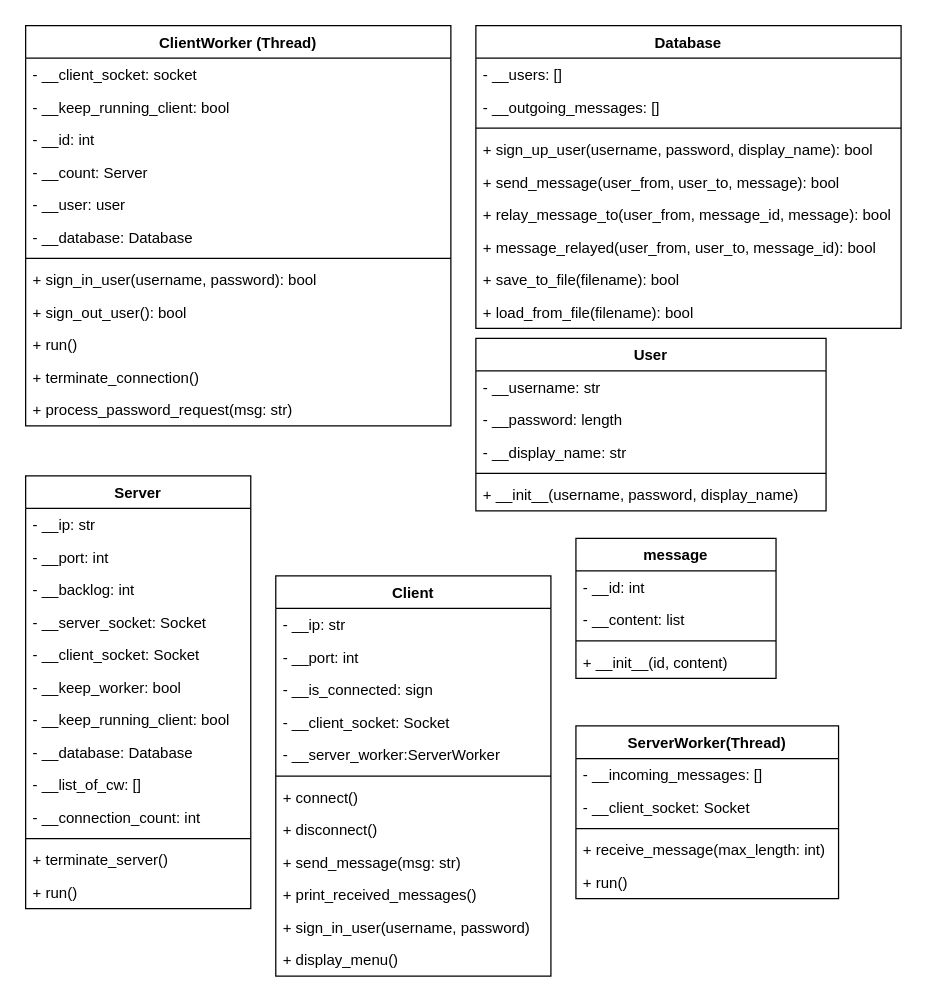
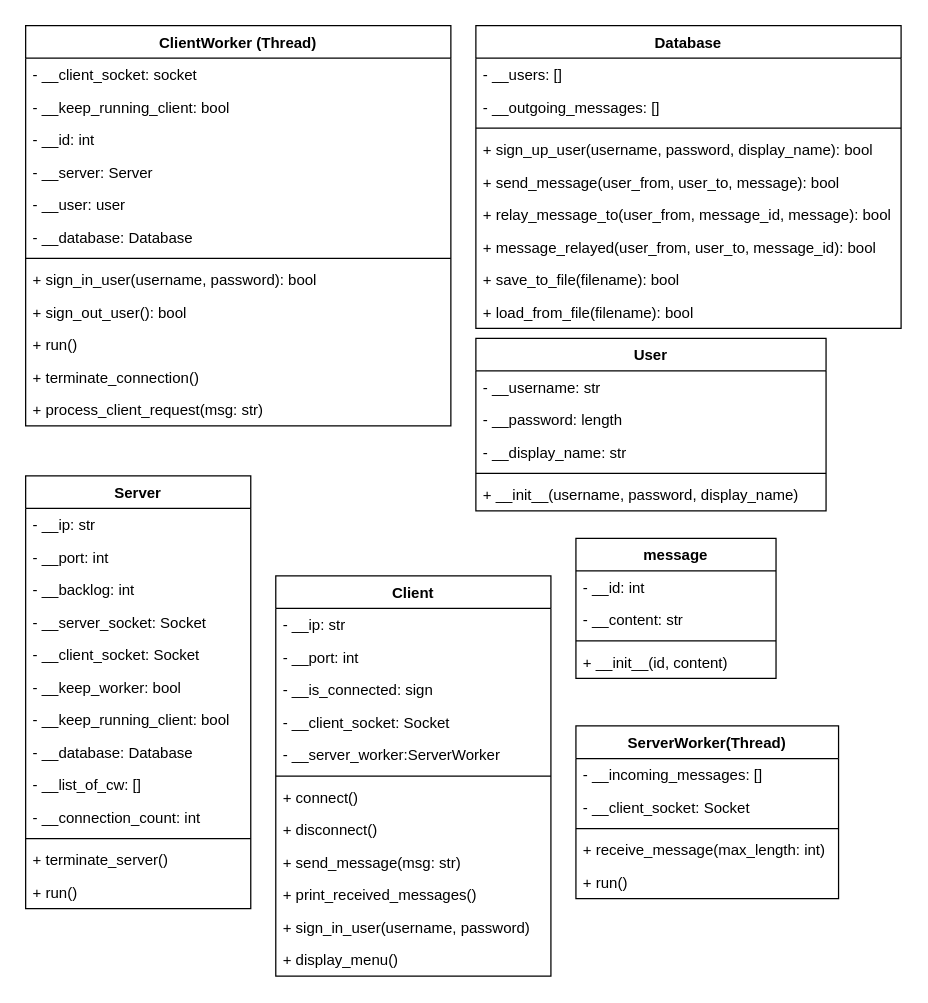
  <mxCell id="0" />
  <mxCell id="1" parent="0" />
  <mxCell id="2" value="ClientWorker (Thread)" style="swimlane;fontStyle=1;align=center;verticalAlign=top;childLayout=stackLayout;horizontal=1;startSize=26;horizontalStack=0;resizeParent=1;resizeParentMax=0;resizeLast=0;collapsible=1;marginBottom=0;" vertex="1" parent="1"><mxGeometry x="20" y="20" width="340" height="320" as="geometry" /></mxCell>
  <mxCell id="3" value="- __client_socket: socket" style="text;strokeColor=none;fillColor=none;align=left;verticalAlign=top;spacingLeft=4;spacingRight=4;overflow=hidden;rotatable=0;points=[[0,0.5],[1,0.5]];portConstraint=eastwest;" vertex="1" parent="2"><mxGeometry y="26" width="340" height="26" as="geometry" /></mxCell>
  <mxCell id="4" value="- __keep_running_client: bool" style="text;strokeColor=none;fillColor=none;align=left;verticalAlign=top;spacingLeft=4;spacingRight=4;overflow=hidden;rotatable=0;points=[[0,0.5],[1,0.5]];portConstraint=eastwest;" vertex="1" parent="2"><mxGeometry y="52" width="340" height="26" as="geometry" /></mxCell>
  <mxCell id="5" value="- __id: int" style="text;strokeColor=none;fillColor=none;align=left;verticalAlign=top;spacingLeft=4;spacingRight=4;overflow=hidden;rotatable=0;points=[[0,0.5],[1,0.5]];portConstraint=eastwest;" vertex="1" parent="2"><mxGeometry y="78" width="340" height="26" as="geometry" /></mxCell>
- <mxCell id="6" value="- __count: Server" style="text;strokeColor=none;fillColor=none;align=left;verticalAlign=top;spacingLeft=4;spacingRight=4;overflow=hidden;rotatable=0;points=[[0,0.5],[1,0.5]];portConstraint=eastwest;" vertex="1" parent="2"><mxGeometry y="104" width="340" height="26" as="geometry" /></mxCell>
+ <mxCell id="6" value="- __server: Server" style="text;strokeColor=none;fillColor=none;align=left;verticalAlign=top;spacingLeft=4;spacingRight=4;overflow=hidden;rotatable=0;points=[[0,0.5],[1,0.5]];portConstraint=eastwest;" vertex="1" parent="2"><mxGeometry y="104" width="340" height="26" as="geometry" /></mxCell>
  <mxCell id="7" value="- __user: user" style="text;strokeColor=none;fillColor=none;align=left;verticalAlign=top;spacingLeft=4;spacingRight=4;overflow=hidden;rotatable=0;points=[[0,0.5],[1,0.5]];portConstraint=eastwest;" vertex="1" parent="2"><mxGeometry y="130" width="340" height="26" as="geometry" /></mxCell>
  <mxCell id="8" value="- __database: Database" style="text;strokeColor=none;fillColor=none;align=left;verticalAlign=top;spacingLeft=4;spacingRight=4;overflow=hidden;rotatable=0;points=[[0,0.5],[1,0.5]];portConstraint=eastwest;" vertex="1" parent="2"><mxGeometry y="156" width="340" height="26" as="geometry" /></mxCell>
  <mxCell id="9" value="" style="line;strokeWidth=1;fillColor=none;align=left;verticalAlign=middle;spacingTop=-1;spacingLeft=3;spacingRight=3;rotatable=0;labelPosition=right;points=[];portConstraint=eastwest;" vertex="1" parent="2"><mxGeometry y="182" width="340" height="8" as="geometry" /></mxCell>
  <mxCell id="10" value="+ sign_in_user(username, password): bool" style="text;strokeColor=none;fillColor=none;align=left;verticalAlign=top;spacingLeft=4;spacingRight=4;overflow=hidden;rotatable=0;points=[[0,0.5],[1,0.5]];portConstraint=eastwest;" vertex="1" parent="2"><mxGeometry y="190" width="340" height="26" as="geometry" /></mxCell>
  <mxCell id="11" value="+ sign_out_user(): bool" style="text;strokeColor=none;fillColor=none;align=left;verticalAlign=top;spacingLeft=4;spacingRight=4;overflow=hidden;rotatable=0;points=[[0,0.5],[1,0.5]];portConstraint=eastwest;" vertex="1" parent="2"><mxGeometry y="216" width="340" height="26" as="geometry" /></mxCell>
  <mxCell id="12" value="+ run()" style="text;strokeColor=none;fillColor=none;align=left;verticalAlign=top;spacingLeft=4;spacingRight=4;overflow=hidden;rotatable=0;points=[[0,0.5],[1,0.5]];portConstraint=eastwest;" vertex="1" parent="2"><mxGeometry y="242" width="340" height="26" as="geometry" /></mxCell>
  <mxCell id="13" value="+ terminate_connection()" style="text;strokeColor=none;fillColor=none;align=left;verticalAlign=top;spacingLeft=4;spacingRight=4;overflow=hidden;rotatable=0;points=[[0,0.5],[1,0.5]];portConstraint=eastwest;" vertex="1" parent="2"><mxGeometry y="268" width="340" height="26" as="geometry" /></mxCell>
- <mxCell id="14" value="+ process_password_request(msg: str)" style="text;strokeColor=none;fillColor=none;align=left;verticalAlign=top;spacingLeft=4;spacingRight=4;overflow=hidden;rotatable=0;points=[[0,0.5],[1,0.5]];portConstraint=eastwest;" vertex="1" parent="2"><mxGeometry y="294" width="340" height="26" as="geometry" /></mxCell>
+ <mxCell id="14" value="+ process_client_request(msg: str)" style="text;strokeColor=none;fillColor=none;align=left;verticalAlign=top;spacingLeft=4;spacingRight=4;overflow=hidden;rotatable=0;points=[[0,0.5],[1,0.5]];portConstraint=eastwest;" vertex="1" parent="2"><mxGeometry y="294" width="340" height="26" as="geometry" /></mxCell>
  <mxCell id="15" value="Database" style="swimlane;fontStyle=1;align=center;verticalAlign=top;childLayout=stackLayout;horizontal=1;startSize=26;horizontalStack=0;resizeParent=1;resizeParentMax=0;resizeLast=0;collapsible=1;marginBottom=0;" vertex="1" parent="1"><mxGeometry x="380" y="20" width="340" height="242" as="geometry" /></mxCell>
  <mxCell id="16" value="- __users: []" style="text;strokeColor=none;fillColor=none;align=left;verticalAlign=top;spacingLeft=4;spacingRight=4;overflow=hidden;rotatable=0;points=[[0,0.5],[1,0.5]];portConstraint=eastwest;" vertex="1" parent="15"><mxGeometry y="26" width="340" height="26" as="geometry" /></mxCell>
  <mxCell id="17" value="- __outgoing_messages: []" style="text;strokeColor=none;fillColor=none;align=left;verticalAlign=top;spacingLeft=4;spacingRight=4;overflow=hidden;rotatable=0;points=[[0,0.5],[1,0.5]];portConstraint=eastwest;" vertex="1" parent="15"><mxGeometry y="52" width="340" height="26" as="geometry" /></mxCell>
  <mxCell id="18" value="" style="line;strokeWidth=1;fillColor=none;align=left;verticalAlign=middle;spacingTop=-1;spacingLeft=3;spacingRight=3;rotatable=0;labelPosition=right;points=[];portConstraint=eastwest;" vertex="1" parent="15"><mxGeometry y="78" width="340" height="8" as="geometry" /></mxCell>
  <mxCell id="19" value="+ sign_up_user(username, password, display_name): bool" style="text;strokeColor=none;fillColor=none;align=left;verticalAlign=top;spacingLeft=4;spacingRight=4;overflow=hidden;rotatable=0;points=[[0,0.5],[1,0.5]];portConstraint=eastwest;" vertex="1" parent="15"><mxGeometry y="86" width="340" height="26" as="geometry" /></mxCell>
  <mxCell id="20" value="+ send_message(user_from, user_to, message): bool" style="text;strokeColor=none;fillColor=none;align=left;verticalAlign=top;spacingLeft=4;spacingRight=4;overflow=hidden;rotatable=0;points=[[0,0.5],[1,0.5]];portConstraint=eastwest;" vertex="1" parent="15"><mxGeometry y="112" width="340" height="26" as="geometry" /></mxCell>
  <mxCell id="21" value="+ relay_message_to(user_from, message_id, message): bool" style="text;strokeColor=none;fillColor=none;align=left;verticalAlign=top;spacingLeft=4;spacingRight=4;overflow=hidden;rotatable=0;points=[[0,0.5],[1,0.5]];portConstraint=eastwest;" vertex="1" parent="15"><mxGeometry y="138" width="340" height="26" as="geometry" /></mxCell>
  <mxCell id="22" value="+ message_relayed(user_from, user_to, message_id): bool" style="text;strokeColor=none;fillColor=none;align=left;verticalAlign=top;spacingLeft=4;spacingRight=4;overflow=hidden;rotatable=0;points=[[0,0.5],[1,0.5]];portConstraint=eastwest;" vertex="1" parent="15"><mxGeometry y="164" width="340" height="26" as="geometry" /></mxCell>
  <mxCell id="23" value="+ save_to_file(filename): bool" style="text;strokeColor=none;fillColor=none;align=left;verticalAlign=top;spacingLeft=4;spacingRight=4;overflow=hidden;rotatable=0;points=[[0,0.5],[1,0.5]];portConstraint=eastwest;" vertex="1" parent="15"><mxGeometry y="190" width="340" height="26" as="geometry" /></mxCell>
  <mxCell id="24" value="+ load_from_file(filename): bool" style="text;strokeColor=none;fillColor=none;align=left;verticalAlign=top;spacingLeft=4;spacingRight=4;overflow=hidden;rotatable=0;points=[[0,0.5],[1,0.5]];portConstraint=eastwest;" vertex="1" parent="15"><mxGeometry y="216" width="340" height="26" as="geometry" /></mxCell>
  <mxCell id="25" value="Server" style="swimlane;fontStyle=1;align=center;verticalAlign=top;childLayout=stackLayout;horizontal=1;startSize=26;horizontalStack=0;resizeParent=1;resizeParentMax=0;resizeLast=0;collapsible=1;marginBottom=0;" vertex="1" parent="1"><mxGeometry x="20" y="380" width="180" height="346" as="geometry" /></mxCell>
  <mxCell id="26" value="- __ip: str" style="text;strokeColor=none;fillColor=none;align=left;verticalAlign=top;spacingLeft=4;spacingRight=4;overflow=hidden;rotatable=0;points=[[0,0.5],[1,0.5]];portConstraint=eastwest;" vertex="1" parent="25"><mxGeometry y="26" width="180" height="26" as="geometry" /></mxCell>
  <mxCell id="27" value="- __port: int" style="text;strokeColor=none;fillColor=none;align=left;verticalAlign=top;spacingLeft=4;spacingRight=4;overflow=hidden;rotatable=0;points=[[0,0.5],[1,0.5]];portConstraint=eastwest;" vertex="1" parent="25"><mxGeometry y="52" width="180" height="26" as="geometry" /></mxCell>
  <mxCell id="28" value="- __backlog: int" style="text;strokeColor=none;fillColor=none;align=left;verticalAlign=top;spacingLeft=4;spacingRight=4;overflow=hidden;rotatable=0;points=[[0,0.5],[1,0.5]];portConstraint=eastwest;" vertex="1" parent="25"><mxGeometry y="78" width="180" height="26" as="geometry" /></mxCell>
  <mxCell id="29" value="- __server_socket: Socket" style="text;strokeColor=none;fillColor=none;align=left;verticalAlign=top;spacingLeft=4;spacingRight=4;overflow=hidden;rotatable=0;points=[[0,0.5],[1,0.5]];portConstraint=eastwest;" vertex="1" parent="25"><mxGeometry y="104" width="180" height="26" as="geometry" /></mxCell>
  <mxCell id="30" value="- __client_socket: Socket" style="text;strokeColor=none;fillColor=none;align=left;verticalAlign=top;spacingLeft=4;spacingRight=4;overflow=hidden;rotatable=0;points=[[0,0.5],[1,0.5]];portConstraint=eastwest;" vertex="1" parent="25"><mxGeometry y="130" width="180" height="26" as="geometry" /></mxCell>
  <mxCell id="31" value="- __keep_worker: bool" style="text;strokeColor=none;fillColor=none;align=left;verticalAlign=top;spacingLeft=4;spacingRight=4;overflow=hidden;rotatable=0;points=[[0,0.5],[1,0.5]];portConstraint=eastwest;" vertex="1" parent="25"><mxGeometry y="156" width="180" height="26" as="geometry" /></mxCell>
  <mxCell id="32" value="- __keep_running_client: bool" style="text;strokeColor=none;fillColor=none;align=left;verticalAlign=top;spacingLeft=4;spacingRight=4;overflow=hidden;rotatable=0;points=[[0,0.5],[1,0.5]];portConstraint=eastwest;" vertex="1" parent="25"><mxGeometry y="182" width="180" height="26" as="geometry" /></mxCell>
  <mxCell id="33" value="- __database: Database" style="text;strokeColor=none;fillColor=none;align=left;verticalAlign=top;spacingLeft=4;spacingRight=4;overflow=hidden;rotatable=0;points=[[0,0.5],[1,0.5]];portConstraint=eastwest;" vertex="1" parent="25"><mxGeometry y="208" width="180" height="26" as="geometry" /></mxCell>
  <mxCell id="34" value="- __list_of_cw: []" style="text;strokeColor=none;fillColor=none;align=left;verticalAlign=top;spacingLeft=4;spacingRight=4;overflow=hidden;rotatable=0;points=[[0,0.5],[1,0.5]];portConstraint=eastwest;" vertex="1" parent="25"><mxGeometry y="234" width="180" height="26" as="geometry" /></mxCell>
  <mxCell id="35" value="- __connection_count: int" style="text;strokeColor=none;fillColor=none;align=left;verticalAlign=top;spacingLeft=4;spacingRight=4;overflow=hidden;rotatable=0;points=[[0,0.5],[1,0.5]];portConstraint=eastwest;" vertex="1" parent="25"><mxGeometry y="260" width="180" height="26" as="geometry" /></mxCell>
  <mxCell id="36" value="" style="line;strokeWidth=1;fillColor=none;align=left;verticalAlign=middle;spacingTop=-1;spacingLeft=3;spacingRight=3;rotatable=0;labelPosition=right;points=[];portConstraint=eastwest;" vertex="1" parent="25"><mxGeometry y="286" width="180" height="8" as="geometry" /></mxCell>
  <mxCell id="37" value="+ terminate_server()" style="text;strokeColor=none;fillColor=none;align=left;verticalAlign=top;spacingLeft=4;spacingRight=4;overflow=hidden;rotatable=0;points=[[0,0.5],[1,0.5]];portConstraint=eastwest;" vertex="1" parent="25"><mxGeometry y="294" width="180" height="26" as="geometry" /></mxCell>
  <mxCell id="38" value="+ run()" style="text;strokeColor=none;fillColor=none;align=left;verticalAlign=top;spacingLeft=4;spacingRight=4;overflow=hidden;rotatable=0;points=[[0,0.5],[1,0.5]];portConstraint=eastwest;" vertex="1" parent="25"><mxGeometry y="320" width="180" height="26" as="geometry" /></mxCell>
  <mxCell id="39" value="User" style="swimlane;fontStyle=1;align=center;verticalAlign=top;childLayout=stackLayout;horizontal=1;startSize=26;horizontalStack=0;resizeParent=1;resizeParentMax=0;resizeLast=0;collapsible=1;marginBottom=0;" vertex="1" parent="1"><mxGeometry x="380" y="270" width="280" height="138" as="geometry" /></mxCell>
  <mxCell id="40" value="- __username: str" style="text;strokeColor=none;fillColor=none;align=left;verticalAlign=top;spacingLeft=4;spacingRight=4;overflow=hidden;rotatable=0;points=[[0,0.5],[1,0.5]];portConstraint=eastwest;" vertex="1" parent="39"><mxGeometry y="26" width="280" height="26" as="geometry" /></mxCell>
  <mxCell id="41" value="- __password: length" style="text;strokeColor=none;fillColor=none;align=left;verticalAlign=top;spacingLeft=4;spacingRight=4;overflow=hidden;rotatable=0;points=[[0,0.5],[1,0.5]];portConstraint=eastwest;" vertex="1" parent="39"><mxGeometry y="52" width="280" height="26" as="geometry" /></mxCell>
  <mxCell id="42" value="- __display_name: str" style="text;strokeColor=none;fillColor=none;align=left;verticalAlign=top;spacingLeft=4;spacingRight=4;overflow=hidden;rotatable=0;points=[[0,0.5],[1,0.5]];portConstraint=eastwest;" vertex="1" parent="39"><mxGeometry y="78" width="280" height="26" as="geometry" /></mxCell>
  <mxCell id="43" value="" style="line;strokeWidth=1;fillColor=none;align=left;verticalAlign=middle;spacingTop=-1;spacingLeft=3;spacingRight=3;rotatable=0;labelPosition=right;points=[];portConstraint=eastwest;" vertex="1" parent="39"><mxGeometry y="104" width="280" height="8" as="geometry" /></mxCell>
  <mxCell id="44" value="+ __init__(username, password, display_name)" style="text;strokeColor=none;fillColor=none;align=left;verticalAlign=top;spacingLeft=4;spacingRight=4;overflow=hidden;rotatable=0;points=[[0,0.5],[1,0.5]];portConstraint=eastwest;" vertex="1" parent="39"><mxGeometry y="112" width="280" height="26" as="geometry" /></mxCell>
  <mxCell id="45" value="message" style="swimlane;fontStyle=1;align=center;verticalAlign=top;childLayout=stackLayout;horizontal=1;startSize=26;horizontalStack=0;resizeParent=1;resizeParentMax=0;resizeLast=0;collapsible=1;marginBottom=0;" vertex="1" parent="1"><mxGeometry x="460" y="430" width="160" height="112" as="geometry" /></mxCell>
  <mxCell id="46" value="- __id: int" style="text;strokeColor=none;fillColor=none;align=left;verticalAlign=top;spacingLeft=4;spacingRight=4;overflow=hidden;rotatable=0;points=[[0,0.5],[1,0.5]];portConstraint=eastwest;" vertex="1" parent="45"><mxGeometry y="26" width="160" height="26" as="geometry" /></mxCell>
- <mxCell id="47" value="- __content: list" style="text;strokeColor=none;fillColor=none;align=left;verticalAlign=top;spacingLeft=4;spacingRight=4;overflow=hidden;rotatable=0;points=[[0,0.5],[1,0.5]];portConstraint=eastwest;" vertex="1" parent="45"><mxGeometry y="52" width="160" height="26" as="geometry" /></mxCell>
+ <mxCell id="47" value="- __content: str" style="text;strokeColor=none;fillColor=none;align=left;verticalAlign=top;spacingLeft=4;spacingRight=4;overflow=hidden;rotatable=0;points=[[0,0.5],[1,0.5]];portConstraint=eastwest;" vertex="1" parent="45"><mxGeometry y="52" width="160" height="26" as="geometry" /></mxCell>
  <mxCell id="48" value="" style="line;strokeWidth=1;fillColor=none;align=left;verticalAlign=middle;spacingTop=-1;spacingLeft=3;spacingRight=3;rotatable=0;labelPosition=right;points=[];portConstraint=eastwest;" vertex="1" parent="45"><mxGeometry y="78" width="160" height="8" as="geometry" /></mxCell>
  <mxCell id="49" value="+ __init__(id, content)" style="text;strokeColor=none;fillColor=none;align=left;verticalAlign=top;spacingLeft=4;spacingRight=4;overflow=hidden;rotatable=0;points=[[0,0.5],[1,0.5]];portConstraint=eastwest;" vertex="1" parent="45"><mxGeometry y="86" width="160" height="26" as="geometry" /></mxCell>
  <mxCell id="50" value="Client" style="swimlane;fontStyle=1;align=center;verticalAlign=top;childLayout=stackLayout;horizontal=1;startSize=26;horizontalStack=0;resizeParent=1;resizeParentMax=0;resizeLast=0;collapsible=1;marginBottom=0;" vertex="1" parent="1"><mxGeometry x="220" y="460" width="220" height="320" as="geometry" /></mxCell>
  <mxCell id="51" value="- __ip: str" style="text;strokeColor=none;fillColor=none;align=left;verticalAlign=top;spacingLeft=4;spacingRight=4;overflow=hidden;rotatable=0;points=[[0,0.5],[1,0.5]];portConstraint=eastwest;" vertex="1" parent="50"><mxGeometry y="26" width="220" height="26" as="geometry" /></mxCell>
  <mxCell id="52" value="- __port: int" style="text;strokeColor=none;fillColor=none;align=left;verticalAlign=top;spacingLeft=4;spacingRight=4;overflow=hidden;rotatable=0;points=[[0,0.5],[1,0.5]];portConstraint=eastwest;" vertex="1" parent="50"><mxGeometry y="52" width="220" height="26" as="geometry" /></mxCell>
  <mxCell id="53" value="- __is_connected: sign" style="text;strokeColor=none;fillColor=none;align=left;verticalAlign=top;spacingLeft=4;spacingRight=4;overflow=hidden;rotatable=0;points=[[0,0.5],[1,0.5]];portConstraint=eastwest;" vertex="1" parent="50"><mxGeometry y="78" width="220" height="26" as="geometry" /></mxCell>
  <mxCell id="54" value="- __client_socket: Socket" style="text;strokeColor=none;fillColor=none;align=left;verticalAlign=top;spacingLeft=4;spacingRight=4;overflow=hidden;rotatable=0;points=[[0,0.5],[1,0.5]];portConstraint=eastwest;" vertex="1" parent="50"><mxGeometry y="104" width="220" height="26" as="geometry" /></mxCell>
  <mxCell id="55" value="- __server_worker:ServerWorker" style="text;strokeColor=none;fillColor=none;align=left;verticalAlign=top;spacingLeft=4;spacingRight=4;overflow=hidden;rotatable=0;points=[[0,0.5],[1,0.5]];portConstraint=eastwest;" vertex="1" parent="50"><mxGeometry y="130" width="220" height="26" as="geometry" /></mxCell>
  <mxCell id="56" value="" style="line;strokeWidth=1;fillColor=none;align=left;verticalAlign=middle;spacingTop=-1;spacingLeft=3;spacingRight=3;rotatable=0;labelPosition=right;points=[];portConstraint=eastwest;" vertex="1" parent="50"><mxGeometry y="156" width="220" height="8" as="geometry" /></mxCell>
  <mxCell id="57" value="+ connect()" style="text;strokeColor=none;fillColor=none;align=left;verticalAlign=top;spacingLeft=4;spacingRight=4;overflow=hidden;rotatable=0;points=[[0,0.5],[1,0.5]];portConstraint=eastwest;" vertex="1" parent="50"><mxGeometry y="164" width="220" height="26" as="geometry" /></mxCell>
  <mxCell id="58" value="+ disconnect()" style="text;strokeColor=none;fillColor=none;align=left;verticalAlign=top;spacingLeft=4;spacingRight=4;overflow=hidden;rotatable=0;points=[[0,0.5],[1,0.5]];portConstraint=eastwest;" vertex="1" parent="50"><mxGeometry y="190" width="220" height="26" as="geometry" /></mxCell>
  <mxCell id="59" value="+ send_message(msg: str)" style="text;strokeColor=none;fillColor=none;align=left;verticalAlign=top;spacingLeft=4;spacingRight=4;overflow=hidden;rotatable=0;points=[[0,0.5],[1,0.5]];portConstraint=eastwest;" vertex="1" parent="50"><mxGeometry y="216" width="220" height="26" as="geometry" /></mxCell>
  <mxCell id="60" value="+ print_received_messages()" style="text;strokeColor=none;fillColor=none;align=left;verticalAlign=top;spacingLeft=4;spacingRight=4;overflow=hidden;rotatable=0;points=[[0,0.5],[1,0.5]];portConstraint=eastwest;" vertex="1" parent="50"><mxGeometry y="242" width="220" height="26" as="geometry" /></mxCell>
  <mxCell id="61" value="+ sign_in_user(username, password)" style="text;strokeColor=none;fillColor=none;align=left;verticalAlign=top;spacingLeft=4;spacingRight=4;overflow=hidden;rotatable=0;points=[[0,0.5],[1,0.5]];portConstraint=eastwest;" vertex="1" parent="50"><mxGeometry y="268" width="220" height="26" as="geometry" /></mxCell>
  <mxCell id="62" value="+ display_menu()" style="text;strokeColor=none;fillColor=none;align=left;verticalAlign=top;spacingLeft=4;spacingRight=4;overflow=hidden;rotatable=0;points=[[0,0.5],[1,0.5]];portConstraint=eastwest;" vertex="1" parent="50"><mxGeometry y="294" width="220" height="26" as="geometry" /></mxCell>
  <mxCell id="63" value="ServerWorker(Thread)" style="swimlane;fontStyle=1;align=center;verticalAlign=top;childLayout=stackLayout;horizontal=1;startSize=26;horizontalStack=0;resizeParent=1;resizeParentMax=0;resizeLast=0;collapsible=1;marginBottom=0;" vertex="1" parent="1"><mxGeometry x="460" y="580" width="210" height="138" as="geometry" /></mxCell>
  <mxCell id="64" value="- __incoming_messages: []" style="text;strokeColor=none;fillColor=none;align=left;verticalAlign=top;spacingLeft=4;spacingRight=4;overflow=hidden;rotatable=0;points=[[0,0.5],[1,0.5]];portConstraint=eastwest;" vertex="1" parent="63"><mxGeometry y="26" width="210" height="26" as="geometry" /></mxCell>
  <mxCell id="65" value="- __client_socket: Socket" style="text;strokeColor=none;fillColor=none;align=left;verticalAlign=top;spacingLeft=4;spacingRight=4;overflow=hidden;rotatable=0;points=[[0,0.5],[1,0.5]];portConstraint=eastwest;" vertex="1" parent="63"><mxGeometry y="52" width="210" height="26" as="geometry" /></mxCell>
  <mxCell id="66" value="" style="line;strokeWidth=1;fillColor=none;align=left;verticalAlign=middle;spacingTop=-1;spacingLeft=3;spacingRight=3;rotatable=0;labelPosition=right;points=[];portConstraint=eastwest;" vertex="1" parent="63"><mxGeometry y="78" width="210" height="8" as="geometry" /></mxCell>
  <mxCell id="67" value="+ receive_message(max_length: int)" style="text;strokeColor=none;fillColor=none;align=left;verticalAlign=top;spacingLeft=4;spacingRight=4;overflow=hidden;rotatable=0;points=[[0,0.5],[1,0.5]];portConstraint=eastwest;" vertex="1" parent="63"><mxGeometry y="86" width="210" height="26" as="geometry" /></mxCell>
  <mxCell id="68" value="+ run()" style="text;strokeColor=none;fillColor=none;align=left;verticalAlign=top;spacingLeft=4;spacingRight=4;overflow=hidden;rotatable=0;points=[[0,0.5],[1,0.5]];portConstraint=eastwest;" vertex="1" parent="63"><mxGeometry y="112" width="210" height="26" as="geometry" /></mxCell>
